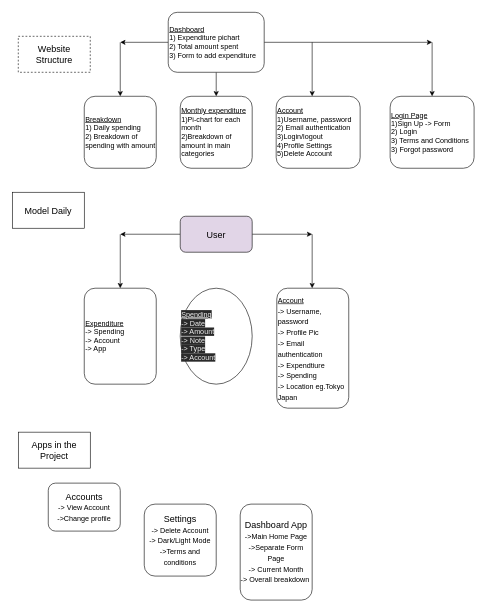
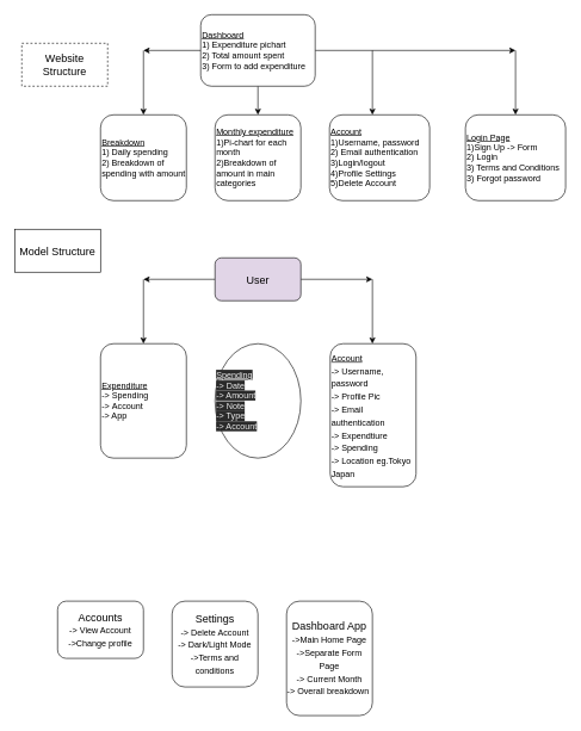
  <mxCell id="0" />
  <mxCell id="1" parent="0" />
  <mxCell id="2" style="edgeStyle=none;html=1;exitX=1;exitY=0.5;exitDx=0;exitDy=0;" parent="1" source="5" edge="1"><mxGeometry relative="1" as="geometry"><mxPoint x="720" y="70" as="targetPoint" /></mxGeometry></mxCell>
  <mxCell id="3" style="edgeStyle=none;html=1;" parent="1" source="5" target="8" edge="1"><mxGeometry relative="1" as="geometry"><mxPoint x="360" y="160" as="targetPoint" /></mxGeometry></mxCell>
  <mxCell id="4" style="edgeStyle=none;html=1;" parent="1" source="5" edge="1"><mxGeometry relative="1" as="geometry"><mxPoint x="200" y="70" as="targetPoint" /></mxGeometry></mxCell>
  <mxCell id="5" value="&lt;u&gt;Dashboard&lt;br&gt;&lt;/u&gt;1) Expenditure pichart&lt;br&gt;2) Total amount spent&lt;br&gt;3) Form to add expenditure&amp;nbsp;" style="rounded=1;whiteSpace=wrap;html=1;align=left;" parent="1" vertex="1"><mxGeometry x="280" y="20" width="160" height="100" as="geometry" /></mxCell>
  <mxCell id="6" value="" style="endArrow=classic;html=1;" parent="1" edge="1"><mxGeometry width="50" height="50" relative="1" as="geometry"><mxPoint x="520" y="70" as="sourcePoint" /><mxPoint x="520" y="160" as="targetPoint" /></mxGeometry></mxCell>
  <mxCell id="7" value="&lt;u&gt;Account&lt;/u&gt;&lt;br&gt;1)Username, password&lt;br&gt;2) Email authentication&lt;br&gt;3)Login/logout&lt;br&gt;4)Profile Settings&lt;br&gt;5)Delete Account" style="rounded=1;whiteSpace=wrap;html=1;align=left;" parent="1" vertex="1"><mxGeometry x="460" y="160" width="140" height="120" as="geometry" /></mxCell>
  <mxCell id="8" value="&lt;u&gt;Monthly expenditure&lt;/u&gt;&lt;br&gt;1)Pi-chart for each month&amp;nbsp;&lt;br&gt;2)Breakdown of amount in main categories" style="rounded=1;whiteSpace=wrap;html=1;align=left;" parent="1" vertex="1"><mxGeometry x="300" y="160" width="120" height="120" as="geometry" /></mxCell>
  <mxCell id="9" value="" style="endArrow=classic;html=1;" parent="1" edge="1"><mxGeometry width="50" height="50" relative="1" as="geometry"><mxPoint x="200" y="70" as="sourcePoint" /><mxPoint x="200" y="160" as="targetPoint" /></mxGeometry></mxCell>
  <mxCell id="10" value="&lt;u&gt;Breakdown&lt;/u&gt;&lt;br&gt;1) Daily spending&amp;nbsp;&lt;br&gt;2) Breakdown of spending with amount" style="rounded=1;whiteSpace=wrap;html=1;align=left;" parent="1" vertex="1"><mxGeometry x="140" y="160" width="120" height="120" as="geometry" /></mxCell>
  <mxCell id="11" value="&lt;font style=&quot;font-size: 15px&quot;&gt;Website Structure&lt;/font&gt;" style="rounded=0;whiteSpace=wrap;html=1;dashed=1;" parent="1" vertex="1"><mxGeometry x="30" y="60" width="120" height="60" as="geometry" /></mxCell>
- <mxCell id="12" value="&lt;font style=&quot;font-size: 15px&quot;&gt;Model Daily&lt;/font&gt;" style="rounded=0;whiteSpace=wrap;html=1;" parent="1" vertex="1"><mxGeometry x="20" y="320" width="120" height="60" as="geometry" /></mxCell>
+ <mxCell id="12" value="&lt;font style=&quot;font-size: 15px&quot;&gt;Model Structure&lt;/font&gt;" style="rounded=0;whiteSpace=wrap;html=1;" parent="1" vertex="1"><mxGeometry x="20" y="320" width="120" height="60" as="geometry" /></mxCell>
  <mxCell id="13" style="edgeStyle=none;html=1;fontSize=15;" parent="1" source="15" edge="1"><mxGeometry relative="1" as="geometry"><mxPoint x="520" y="390" as="targetPoint" /></mxGeometry></mxCell>
  <mxCell id="14" style="edgeStyle=none;html=1;exitX=0;exitY=0.5;exitDx=0;exitDy=0;fontSize=12;" parent="1" source="15" edge="1"><mxGeometry relative="1" as="geometry"><mxPoint x="200" y="390" as="targetPoint" /></mxGeometry></mxCell>
  <mxCell id="15" value="User" style="rounded=1;whiteSpace=wrap;html=1;fontSize=15;fillColor=#e1d5e7;" parent="1" vertex="1"><mxGeometry x="300" y="360" width="120" height="60" as="geometry" /></mxCell>
  <mxCell id="16" value="" style="endArrow=classic;html=1;fontSize=15;" parent="1" edge="1"><mxGeometry width="50" height="50" relative="1" as="geometry"><mxPoint x="520" y="390" as="sourcePoint" /><mxPoint x="520" y="480" as="targetPoint" /></mxGeometry></mxCell>
  <mxCell id="17" value="&lt;span style=&quot;font-size: 12px&quot;&gt;&lt;u&gt;Account&lt;/u&gt;&lt;br&gt;-&amp;gt; Username, password&lt;br&gt;-&amp;gt; Profile Pic&lt;br&gt;-&amp;gt; Email authentication&lt;br&gt;-&amp;gt; Expendtiure&lt;br&gt;-&amp;gt; Spending&lt;br&gt;-&amp;gt; Location eg.Tokyo Japan&lt;br&gt;&lt;/span&gt;" style="rounded=1;whiteSpace=wrap;html=1;fontSize=15;align=left;" parent="1" vertex="1"><mxGeometry x="461" y="480" width="120" height="200" as="geometry" /></mxCell>
  <mxCell id="18" value="&lt;u style=&quot;color: rgb(240 , 240 , 240) ; font-family: &amp;#34;helvetica&amp;#34; ; font-size: 12px ; font-style: normal ; font-weight: 400 ; letter-spacing: normal ; text-indent: 0px ; text-transform: none ; word-spacing: 0px ; background-color: rgb(42 , 42 , 42)&quot;&gt;Spending&lt;/u&gt;&lt;br style=&quot;color: rgb(240 , 240 , 240) ; font-family: &amp;#34;helvetica&amp;#34; ; font-size: 12px ; font-style: normal ; font-weight: 400 ; letter-spacing: normal ; text-indent: 0px ; text-transform: none ; word-spacing: 0px ; background-color: rgb(42 , 42 , 42)&quot;&gt;&lt;span style=&quot;color: rgb(240 , 240 , 240) ; font-family: &amp;#34;helvetica&amp;#34; ; font-size: 12px ; font-style: normal ; font-weight: 400 ; letter-spacing: normal ; text-indent: 0px ; text-transform: none ; word-spacing: 0px ; background-color: rgb(42 , 42 , 42) ; display: inline ; float: none&quot;&gt;-&amp;gt; Date&lt;/span&gt;&lt;br style=&quot;color: rgb(240 , 240 , 240) ; font-family: &amp;#34;helvetica&amp;#34; ; font-size: 12px ; font-style: normal ; font-weight: 400 ; letter-spacing: normal ; text-indent: 0px ; text-transform: none ; word-spacing: 0px ; background-color: rgb(42 , 42 , 42)&quot;&gt;&lt;span style=&quot;color: rgb(240 , 240 , 240) ; font-family: &amp;#34;helvetica&amp;#34; ; font-size: 12px ; font-style: normal ; font-weight: 400 ; letter-spacing: normal ; text-indent: 0px ; text-transform: none ; word-spacing: 0px ; background-color: rgb(42 , 42 , 42) ; display: inline ; float: none&quot;&gt;-&amp;gt; Amount&lt;/span&gt;&lt;br style=&quot;color: rgb(240 , 240 , 240) ; font-family: &amp;#34;helvetica&amp;#34; ; font-size: 12px ; font-style: normal ; font-weight: 400 ; letter-spacing: normal ; text-indent: 0px ; text-transform: none ; word-spacing: 0px ; background-color: rgb(42 , 42 , 42)&quot;&gt;&lt;span style=&quot;color: rgb(240 , 240 , 240) ; font-family: &amp;#34;helvetica&amp;#34; ; font-size: 12px ; font-style: normal ; font-weight: 400 ; letter-spacing: normal ; text-indent: 0px ; text-transform: none ; word-spacing: 0px ; background-color: rgb(42 , 42 , 42) ; display: inline ; float: none&quot;&gt;-&amp;gt; Note&lt;/span&gt;&lt;br style=&quot;color: rgb(240 , 240 , 240) ; font-family: &amp;#34;helvetica&amp;#34; ; font-size: 12px ; font-style: normal ; font-weight: 400 ; letter-spacing: normal ; text-indent: 0px ; text-transform: none ; word-spacing: 0px ; background-color: rgb(42 , 42 , 42)&quot;&gt;&lt;span style=&quot;color: rgb(240 , 240 , 240) ; font-family: &amp;#34;helvetica&amp;#34; ; font-size: 12px ; font-style: normal ; font-weight: 400 ; letter-spacing: normal ; text-indent: 0px ; text-transform: none ; word-spacing: 0px ; background-color: rgb(42 , 42 , 42) ; display: inline ; float: none&quot;&gt;-&amp;gt; Type&lt;br&gt;-&amp;gt; Account&lt;br&gt;&lt;/span&gt;" style="ellipse;whiteSpace=wrap;html=1;fontSize=12;align=left;" parent="1" vertex="1"><mxGeometry x="300" y="480" width="120" height="160" as="geometry" /></mxCell>
  <mxCell id="19" value="&lt;u style=&quot;font-family: &amp;#34;helvetica&amp;#34;&quot;&gt;Expenditure&lt;/u&gt;&lt;br style=&quot;font-family: &amp;#34;helvetica&amp;#34;&quot;&gt;&lt;span style=&quot;font-family: &amp;#34;helvetica&amp;#34;&quot;&gt;-&amp;gt; Spending&lt;/span&gt;&lt;br style=&quot;font-family: &amp;#34;helvetica&amp;#34;&quot;&gt;&lt;span style=&quot;font-family: &amp;#34;helvetica&amp;#34;&quot;&gt;-&amp;gt;&lt;/span&gt;&lt;span style=&quot;font-family: &amp;#34;helvetica&amp;#34;&quot;&gt;&amp;nbsp;Account&lt;/span&gt;&lt;span style=&quot;font-family: &amp;#34;helvetica&amp;#34;&quot;&gt;&lt;br&gt;-&amp;gt; App&lt;br&gt;&lt;/span&gt;" style="rounded=1;whiteSpace=wrap;html=1;fontSize=12;align=left;" parent="1" vertex="1"><mxGeometry x="140" y="480" width="120" height="160" as="geometry" /></mxCell>
  <mxCell id="20" value="" style="endArrow=classic;html=1;fontSize=12;entryX=0.5;entryY=0;entryDx=0;entryDy=0;" parent="1" target="19" edge="1"><mxGeometry width="50" height="50" relative="1" as="geometry"><mxPoint x="200" y="390" as="sourcePoint" /><mxPoint x="390" y="520" as="targetPoint" /></mxGeometry></mxCell>
  <mxCell id="21" value="" style="endArrow=classic;html=1;" parent="1" edge="1"><mxGeometry width="50" height="50" relative="1" as="geometry"><mxPoint x="720" y="70" as="sourcePoint" /><mxPoint x="720" y="160" as="targetPoint" /></mxGeometry></mxCell>
  <mxCell id="22" value="&lt;u&gt;Login Page&lt;/u&gt;&lt;br&gt;1)Sign Up -&amp;gt; Form&lt;br&gt;2) Login&amp;nbsp;&lt;br&gt;3) Terms and Conditions&lt;br&gt;3) Forgot password" style="rounded=1;whiteSpace=wrap;html=1;align=left;" parent="1" vertex="1"><mxGeometry x="650" y="160" width="140" height="120" as="geometry" /></mxCell>
- <mxCell id="23" value="&lt;font style=&quot;font-size: 15px&quot;&gt;Apps in the Project&lt;/font&gt;" style="rounded=0;whiteSpace=wrap;html=1;" vertex="1" parent="1"><mxGeometry x="30" y="720" width="120" height="60" as="geometry" /></mxCell>
- <mxCell id="24" value="Accounts&lt;br&gt;&lt;span style=&quot;font-size: 12px&quot;&gt;-&amp;gt; View Account&lt;br&gt;-&amp;gt;Change profile&lt;/span&gt;" style="rounded=1;whiteSpace=wrap;html=1;fontSize=15;" vertex="1" parent="1"><mxGeometry x="80" y="805" width="120" height="80" as="geometry" /></mxCell>
+ <mxCell id="24" value="Accounts&lt;br&gt;&lt;span style=&quot;font-size: 12px&quot;&gt;-&amp;gt; View Account&lt;br&gt;-&amp;gt;Change profile&lt;/span&gt;" style="rounded=1;whiteSpace=wrap;html=1;fontSize=15;" vertex="1" parent="1"><mxGeometry x="80" y="840" width="120" height="80" as="geometry" /></mxCell>
  <mxCell id="25" value="Dashboard App&lt;br&gt;&lt;span style=&quot;font-size: 12px&quot;&gt;-&amp;gt;Main Home Page&lt;br&gt;-&amp;gt;Separate Form Page&lt;br&gt;-&amp;gt; Current Month&lt;br&gt;-&amp;gt; Overall breakdown&amp;nbsp;&lt;/span&gt;" style="rounded=1;whiteSpace=wrap;html=1;fontSize=15;" vertex="1" parent="1"><mxGeometry x="400" y="840" width="120" height="160" as="geometry" /></mxCell>
  <mxCell id="26" value="Settings&lt;br&gt;&lt;span style=&quot;font-size: 12px&quot;&gt;-&amp;gt; Delete Account&lt;br&gt;-&amp;gt; Dark/Light Mode&lt;br&gt;-&amp;gt;Terms and conditions&lt;br&gt;&lt;/span&gt;" style="rounded=1;whiteSpace=wrap;html=1;fontSize=15;" vertex="1" parent="1"><mxGeometry x="240" y="840" width="120" height="120" as="geometry" /></mxCell>
